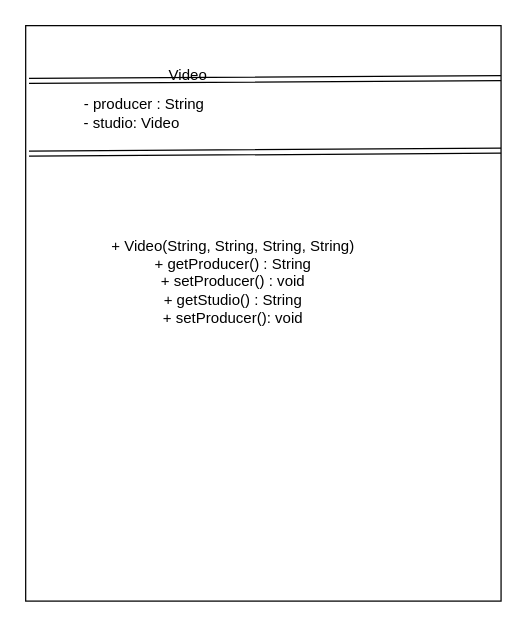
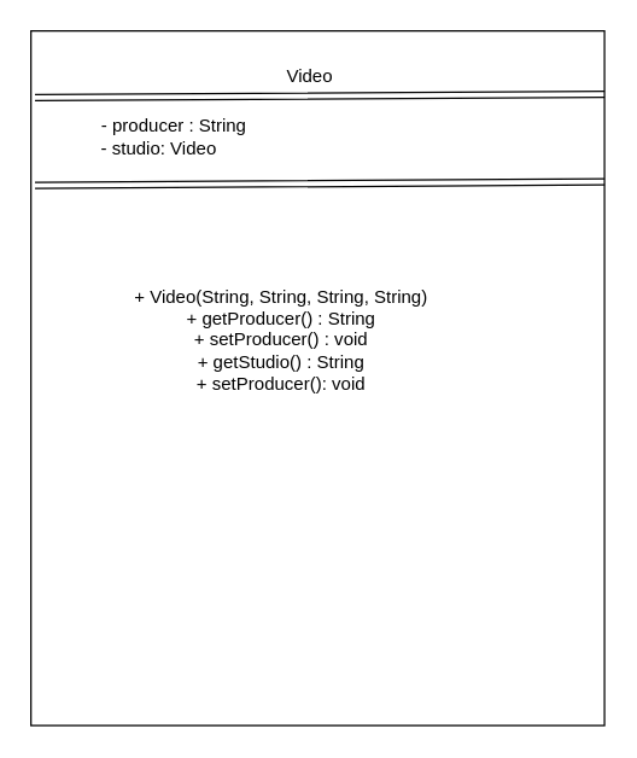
  <mxCell id="0" />
  <mxCell id="1" parent="0" />
  <mxCell id="2" value="" style="rounded=0;whiteSpace=wrap;html=1;" vertex="1" parent="1"><mxGeometry x="20" y="20" width="380" height="460" as="geometry" /></mxCell>
- <mxCell id="3" value="Video" style="text;html=1;strokeColor=none;fillColor=none;align=center;verticalAlign=middle;whiteSpace=wrap;rounded=0;" vertex="1" parent="1"><mxGeometry x="65" y="50" width="170" height="20" as="geometry" /></mxCell>
+ <mxCell id="3" value="Video" style="text;html=1;strokeColor=none;fillColor=none;align=center;verticalAlign=middle;whiteSpace=wrap;rounded=0;" vertex="1" parent="1"><mxGeometry x="120" y="40" width="170" height="20" as="geometry" /></mxCell>
  <mxCell id="4" value="" style="shape=link;html=1;exitX=0.007;exitY=0.096;exitDx=0;exitDy=0;exitPerimeter=0;entryX=1;entryY=0.091;entryDx=0;entryDy=0;entryPerimeter=0;" edge="1" parent="1" source="2" target="2"><mxGeometry width="100" relative="1" as="geometry"><mxPoint x="150" y="280" as="sourcePoint" /><mxPoint x="250" y="280" as="targetPoint" /></mxGeometry></mxCell>
  <mxCell id="5" value="- producer : String&lt;br&gt;- studio: Video&amp;nbsp; &amp;nbsp; &amp;nbsp;&amp;nbsp;" style="text;html=1;strokeColor=none;fillColor=none;align=center;verticalAlign=middle;whiteSpace=wrap;rounded=0;" vertex="1" parent="1"><mxGeometry x="20" y="80" width="190" height="20" as="geometry" /></mxCell>
  <mxCell id="6" value="" style="shape=link;html=1;exitX=0.007;exitY=0.096;exitDx=0;exitDy=0;exitPerimeter=0;entryX=1;entryY=0.091;entryDx=0;entryDy=0;entryPerimeter=0;" edge="1" parent="1"><mxGeometry width="100" relative="1" as="geometry"><mxPoint x="22.66" y="122.3" as="sourcePoint" /><mxPoint x="400" y="120" as="targetPoint" /></mxGeometry></mxCell>
  <mxCell id="7" value="+ Video(String, String, String, String)&lt;br&gt;+ getProducer() : String&lt;br&gt;+ setProducer() : void&lt;br&gt;+ getStudio() : String&lt;br&gt;+ setProducer(): void" style="text;html=1;strokeColor=none;fillColor=none;align=center;verticalAlign=middle;whiteSpace=wrap;rounded=0;" vertex="1" parent="1"><mxGeometry x="21" y="140" width="330" height="170" as="geometry" /></mxCell>
